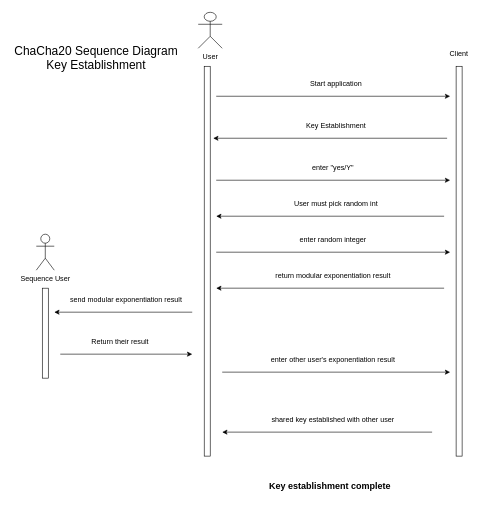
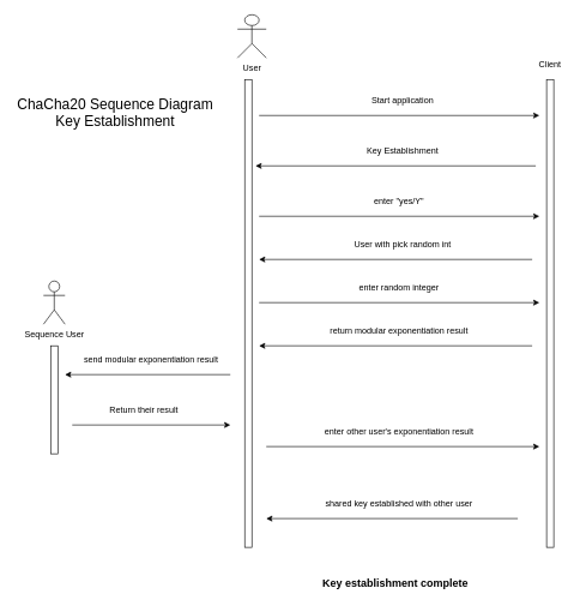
  <mxCell id="0" />
  <mxCell id="1" parent="0" />
  <mxCell id="2" value="" style="rounded=0;whiteSpace=wrap;html=1;" vertex="1" parent="1"><mxGeometry x="340" y="110" width="10" height="650" as="geometry" /></mxCell>
  <mxCell id="3" value="User" style="shape=umlActor;verticalLabelPosition=bottom;verticalAlign=top;html=1;outlineConnect=0;" vertex="1" parent="1"><mxGeometry x="330" y="20" width="40" height="60" as="geometry" /></mxCell>
  <mxCell id="4" value="" style="rounded=0;whiteSpace=wrap;html=1;" vertex="1" parent="1"><mxGeometry x="760" y="110" width="10" height="650" as="geometry" /></mxCell>
  <mxCell id="5" value="Client" style="text;html=1;strokeColor=none;fillColor=none;align=center;verticalAlign=middle;whiteSpace=wrap;rounded=0;" vertex="1" parent="1"><mxGeometry x="745" y="80" width="40" height="20" as="geometry" /></mxCell>
  <mxCell id="6" value="" style="endArrow=classic;html=1;" edge="1" parent="1"><mxGeometry width="50" height="50" relative="1" as="geometry"><mxPoint x="360" y="160" as="sourcePoint" /><mxPoint x="750" y="160" as="targetPoint" /></mxGeometry></mxCell>
  <mxCell id="7" value="Start application" style="text;html=1;strokeColor=none;fillColor=none;align=center;verticalAlign=middle;whiteSpace=wrap;rounded=0;" vertex="1" parent="1"><mxGeometry x="500" y="130" width="120" height="20" as="geometry" /></mxCell>
  <mxCell id="8" value="" style="endArrow=classic;html=1;" edge="1" parent="1"><mxGeometry width="50" height="50" relative="1" as="geometry"><mxPoint x="745" y="230" as="sourcePoint" /><mxPoint x="355" y="230" as="targetPoint" /></mxGeometry></mxCell>
  <mxCell id="9" value="Key Establishment" style="text;html=1;strokeColor=none;fillColor=none;align=center;verticalAlign=middle;whiteSpace=wrap;rounded=0;" vertex="1" parent="1"><mxGeometry x="500" y="200" width="120" height="20" as="geometry" /></mxCell>
  <mxCell id="10" value="" style="endArrow=classic;html=1;" edge="1" parent="1"><mxGeometry width="50" height="50" relative="1" as="geometry"><mxPoint x="360" y="300" as="sourcePoint" /><mxPoint x="750" y="300" as="targetPoint" /></mxGeometry></mxCell>
  <mxCell id="11" value="enter &quot;yes/Y&quot;" style="text;html=1;strokeColor=none;fillColor=none;align=center;verticalAlign=middle;whiteSpace=wrap;rounded=0;" vertex="1" parent="1"><mxGeometry x="510" y="270" width="90" height="20" as="geometry" /></mxCell>
  <mxCell id="12" value="" style="endArrow=classic;html=1;" edge="1" parent="1"><mxGeometry width="50" height="50" relative="1" as="geometry"><mxPoint x="740" y="360" as="sourcePoint" /><mxPoint x="360" y="360" as="targetPoint" /></mxGeometry></mxCell>
- <mxCell id="13" value="User must pick random int" style="text;html=1;strokeColor=none;fillColor=none;align=center;verticalAlign=middle;whiteSpace=wrap;rounded=0;" vertex="1" parent="1"><mxGeometry x="460" y="330" width="200" height="20" as="geometry" /></mxCell>
+ <mxCell id="13" value="User with pick random int" style="text;html=1;strokeColor=none;fillColor=none;align=center;verticalAlign=middle;whiteSpace=wrap;rounded=0;" vertex="1" parent="1"><mxGeometry x="460" y="330" width="200" height="20" as="geometry" /></mxCell>
  <mxCell id="14" value="" style="endArrow=classic;html=1;" edge="1" parent="1"><mxGeometry width="50" height="50" relative="1" as="geometry"><mxPoint x="360" y="420" as="sourcePoint" /><mxPoint x="750" y="420" as="targetPoint" /></mxGeometry></mxCell>
  <mxCell id="15" value="enter random integer" style="text;html=1;strokeColor=none;fillColor=none;align=center;verticalAlign=middle;whiteSpace=wrap;rounded=0;" vertex="1" parent="1"><mxGeometry x="455" y="390" width="200" height="20" as="geometry" /></mxCell>
  <mxCell id="16" value="" style="endArrow=classic;html=1;" edge="1" parent="1"><mxGeometry width="50" height="50" relative="1" as="geometry"><mxPoint x="740" y="480" as="sourcePoint" /><mxPoint x="360" y="480" as="targetPoint" /></mxGeometry></mxCell>
  <mxCell id="17" value="return modular exponentiation result" style="text;html=1;strokeColor=none;fillColor=none;align=center;verticalAlign=middle;whiteSpace=wrap;rounded=0;" vertex="1" parent="1"><mxGeometry x="455" y="450" width="200" height="20" as="geometry" /></mxCell>
  <mxCell id="18" value="" style="endArrow=classic;html=1;" edge="1" parent="1"><mxGeometry width="50" height="50" relative="1" as="geometry"><mxPoint x="320" y="520" as="sourcePoint" /><mxPoint x="90" y="520" as="targetPoint" /></mxGeometry></mxCell>
  <mxCell id="19" value="" style="rounded=0;whiteSpace=wrap;html=1;" vertex="1" parent="1"><mxGeometry x="70" y="480" width="10" height="150" as="geometry" /></mxCell>
  <mxCell id="20" value="Sequence User" style="shape=umlActor;verticalLabelPosition=bottom;verticalAlign=top;html=1;outlineConnect=0;" vertex="1" parent="1"><mxGeometry x="60" y="390" width="30" height="60" as="geometry" /></mxCell>
  <mxCell id="21" value="send modular exponentiation result" style="text;html=1;strokeColor=none;fillColor=none;align=center;verticalAlign=middle;whiteSpace=wrap;rounded=0;" vertex="1" parent="1"><mxGeometry x="110" y="490" width="200" height="20" as="geometry" /></mxCell>
  <mxCell id="22" value="" style="endArrow=classic;html=1;" edge="1" parent="1"><mxGeometry width="50" height="50" relative="1" as="geometry"><mxPoint x="100" y="590" as="sourcePoint" /><mxPoint x="320" y="590" as="targetPoint" /></mxGeometry></mxCell>
  <mxCell id="23" value="Return their result" style="text;html=1;strokeColor=none;fillColor=none;align=center;verticalAlign=middle;whiteSpace=wrap;rounded=0;" vertex="1" parent="1"><mxGeometry x="130" y="560" width="140" height="20" as="geometry" /></mxCell>
  <mxCell id="24" value="" style="endArrow=classic;html=1;" edge="1" parent="1"><mxGeometry width="50" height="50" relative="1" as="geometry"><mxPoint x="370" y="620" as="sourcePoint" /><mxPoint x="750" y="620" as="targetPoint" /></mxGeometry></mxCell>
  <mxCell id="25" value="enter other user's exponentiation result" style="text;html=1;strokeColor=none;fillColor=none;align=center;verticalAlign=middle;whiteSpace=wrap;rounded=0;" vertex="1" parent="1"><mxGeometry x="440" y="590" width="230" height="20" as="geometry" /></mxCell>
  <mxCell id="26" value="" style="endArrow=classic;html=1;" edge="1" parent="1"><mxGeometry width="50" height="50" relative="1" as="geometry"><mxPoint x="720" y="720" as="sourcePoint" /><mxPoint x="370" y="720" as="targetPoint" /></mxGeometry></mxCell>
  <mxCell id="27" value="shared key established with other user" style="text;html=1;strokeColor=none;fillColor=none;align=center;verticalAlign=middle;whiteSpace=wrap;rounded=0;" vertex="1" parent="1"><mxGeometry x="440" y="690" width="230" height="20" as="geometry" /></mxCell>
  <mxCell id="28" value="&lt;b&gt;&lt;font style=&quot;font-size: 15px&quot;&gt;Key establishment complete&lt;/font&gt;&lt;/b&gt;" style="text;html=1;strokeColor=none;fillColor=none;align=center;verticalAlign=middle;whiteSpace=wrap;rounded=0;" vertex="1" parent="1"><mxGeometry x="440" y="800" width="220" height="20" as="geometry" /></mxCell>
- <mxCell id="29" value="&lt;font style=&quot;font-size: 20px&quot;&gt;ChaCha20 Sequence Diagram Key Establishment&lt;/font&gt;" style="text;html=1;strokeColor=none;fillColor=none;align=center;verticalAlign=middle;whiteSpace=wrap;rounded=0;" vertex="1" parent="1"><mxGeometry x="20" y="20" width="280" height="150" as="geometry" /></mxCell>
+ <mxCell id="29" value="&lt;font style=&quot;font-size: 20px&quot;&gt;ChaCha20 Sequence Diagram Key Establishment&lt;/font&gt;" style="text;html=1;strokeColor=none;fillColor=none;align=center;verticalAlign=middle;whiteSpace=wrap;rounded=0;" vertex="1" parent="1"><mxGeometry x="20" y="80" width="280" height="150" as="geometry" /></mxCell>
